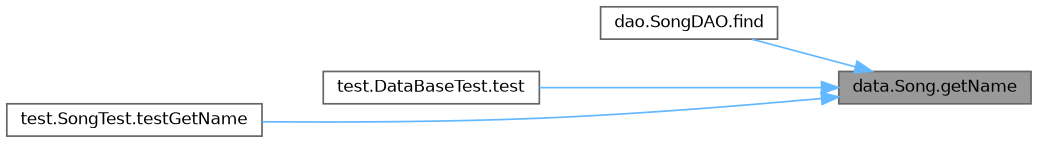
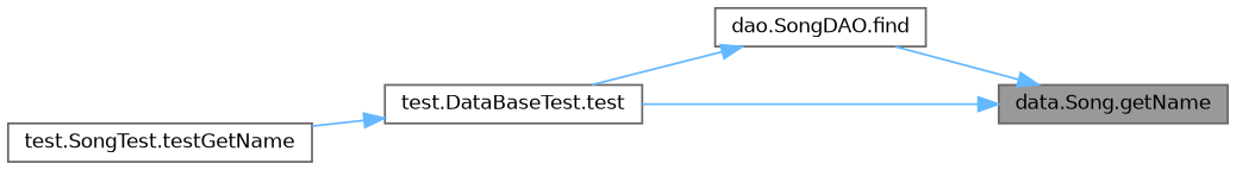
  digraph {
    rankdir=RL
    node [color=grey40 fillcolor=white fontname=Helvetica fontsize=10 shape=box style=filled]
    edge [color=steelblue1 dir=back fontname=Helvetica fontsize=10 labelfontname=Helvetica labelfontsize=10 style=solid]
    n1 [color=gray40 fillcolor=grey60 fontcolor=black height=0.2 label="data.Song.getName" width=0.4]
    n2 [height=0.2 label="dao.SongDAO.find" width=0.4]
    n3 [height=0.2 label="test.DataBaseTest.test" width=0.4]
    n4 [height=0.2 label="test.SongTest.testGetName" width=0.4]
    n1 -> n2
    n1 -> n3
-   n1 -> n4
+   n3 -> n4
+   n2 -> n3
  }
